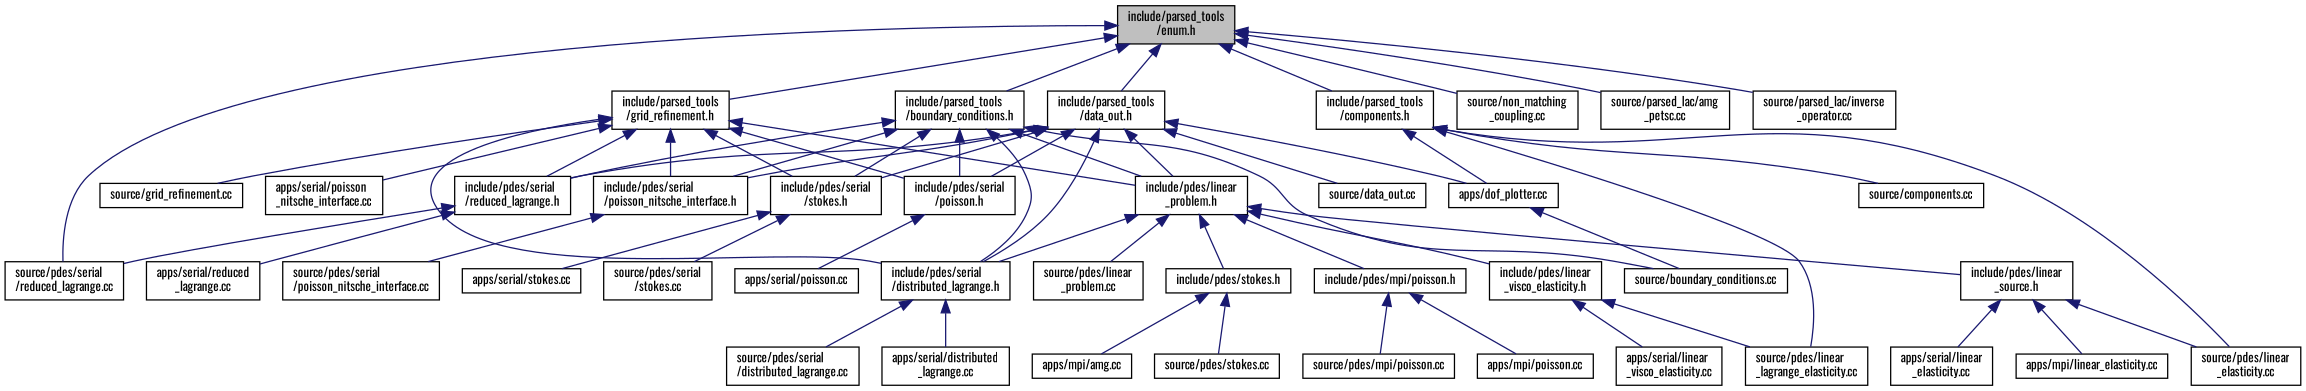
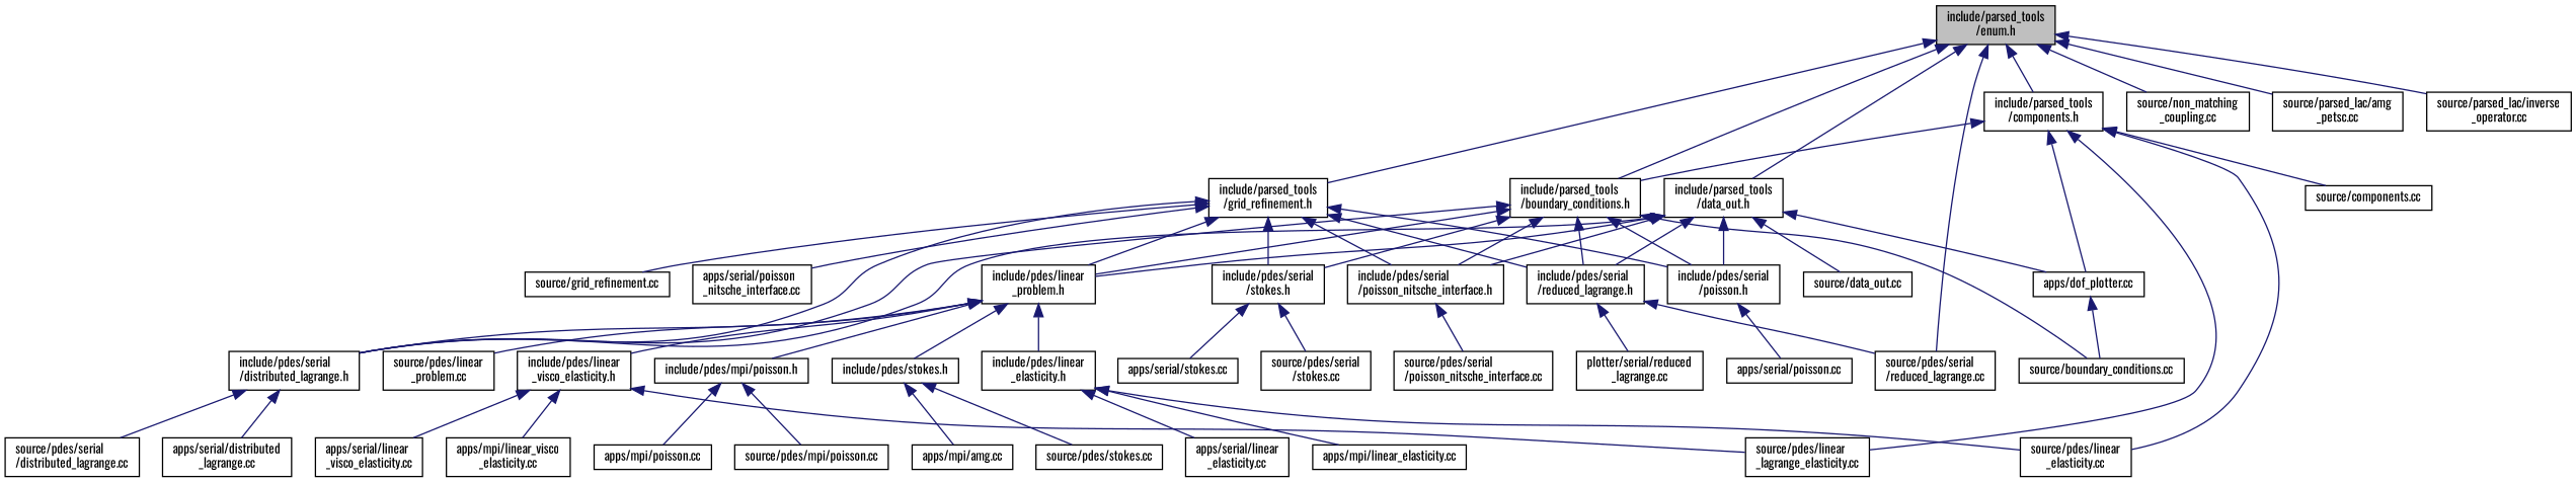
  digraph {
    fontname=Oswald
    node [color=black fontname=Oswald fontsize=10 shape=record]
    edge [color=midnightblue dir=back fontname=Oswald fontsize=10 labelfontname=Helvetica labelfontsize=10 style=solid]
    n1 [fillcolor=grey75 fontcolor=black height=0.2 label="include/parsed_tools\l/enum.h" style=filled width=0.4]
    n2 [height=0.2 label="include/parsed_tools\l/boundary_conditions.h" width=0.4]
    n3 [height=0.2 label="source/pdes/serial\l/reduced_lagrange.cc" width=0.4]
    n4 [height=0.2 label="include/parsed_tools\l/components.h" width=0.4]
    n5 [height=0.2 label="include/parsed_tools\l/data_out.h" width=0.4]
    n6 [height=0.2 label="include/parsed_tools\l/grid_refinement.h" width=0.4]
    n7 [height=0.2 label="source/non_matching\l_coupling.cc" width=0.4]
    n8 [height=0.2 label="source/parsed_lac/amg\l_petsc.cc" width=0.4]
    n9 [height=0.2 label="source/parsed_lac/inverse\l_operator.cc" width=0.4]
    n10 [height=0.2 label="include/pdes/linear\l_problem.h" width=0.4]
    n11 [height=0.2 label="include/pdes/serial\l/distributed_lagrange.h" width=0.4]
    n12 [height=0.2 label="include/pdes/serial\l/poisson.h" width=0.4]
    n13 [height=0.2 label="include/pdes/serial\l/poisson_nitsche_interface.h" width=0.4]
    n14 [height=0.2 label="include/pdes/serial\l/reduced_lagrange.h" width=0.4]
    n15 [height=0.2 label="include/pdes/serial\l/stokes.h" width=0.4]
    n16 [height=0.2 label="source/boundary_conditions.cc" width=0.4]
    n17 [height=0.2 label="source/pdes/linear\l_elasticity.cc" width=0.4]
    n18 [height=0.2 label="source/pdes/linear\l_lagrange_elasticity.cc" width=0.4]
    n19 [height=0.2 label="source/components.cc" width=0.4]
    n20 [height=0.2 label="apps/dof_plotter.cc" width=0.4]
    n21 [height=0.2 label="source/data_out.cc" width=0.4]
    n22 [height=0.2 label="apps/serial/poisson\l_nitsche_interface.cc" width=0.4]
    n23 [height=0.2 label="source/grid_refinement.cc" width=0.4]
-   n24 [height=0.2 label="include/pdes/linear\l_source.h" width=0.4]
+   n24 [height=0.2 label="include/pdes/linear\l_elasticity.h" width=0.4]
    n25 [height=0.2 label="include/pdes/linear\l_visco_elasticity.h" width=0.4]
    n26 [height=0.2 label="include/pdes/mpi/poisson.h" width=0.4]
    n27 [height=0.2 label="include/pdes/stokes.h" width=0.4]
    n28 [height=0.2 label="source/pdes/linear\l_problem.cc" width=0.4]
    n29 [height=0.2 label="source/pdes/serial\l/distributed_lagrange.cc" width=0.4]
    n30 [height=0.2 label="apps/serial/distributed\l_lagrange.cc" width=0.4]
    n31 [height=0.2 label="apps/serial/poisson.cc" width=0.4]
    n32 [height=0.2 label="source/pdes/serial\l/poisson_nitsche_interface.cc" width=0.4]
-   n33 [height=0.2 label="apps/serial/reduced\l_lagrange.cc" width=0.4]
+   n33 [height=0.2 label="plotter/serial/reduced\l_lagrange.cc" width=0.4]
    n34 [height=0.2 label="source/pdes/serial\l/stokes.cc" width=0.4]
    n35 [height=0.2 label="apps/serial/stokes.cc" width=0.4]
    n36 [height=0.2 label="apps/mpi/linear_elasticity.cc" width=0.4]
    n37 [height=0.2 label="apps/serial/linear\l_elasticity.cc" width=0.4]
+   n38 [height=0.2 label="apps/mpi/linear_visco\l_elasticity.cc" width=0.4]
    n39 [height=0.2 label="apps/serial/linear\l_visco_elasticity.cc" width=0.4]
    n40 [height=0.2 label="source/pdes/mpi/poisson.cc" width=0.4]
    n41 [height=0.2 label="apps/mpi/poisson.cc" width=0.4]
    n42 [height=0.2 label="source/pdes/stokes.cc" width=0.4]
    n43 [height=0.2 label="apps/mpi/amg.cc" width=0.4]
    n1 -> n2
    n1 -> n3
    n1 -> n4
    n1 -> n5
    n1 -> n6
    n1 -> n7
    n1 -> n8
    n1 -> n9
    n2 -> n10
    n2 -> n11
    n2 -> n12
    n2 -> n13
    n2 -> n14
    n2 -> n15
    n2 -> n16
+   n4 -> n2
    n4 -> n17
    n4 -> n18
    n4 -> n19
    n4 -> n20
    n5 -> n10
    n5 -> n11
    n5 -> n12
    n5 -> n13
    n5 -> n14
-   n5 -> n15
    n5 -> n20
    n5 -> n21
    n6 -> n10
    n6 -> n11
    n6 -> n12
    n6 -> n13
    n6 -> n14
    n6 -> n15
    n6 -> n22
    n6 -> n23
    n10 -> n11
    n10 -> n24
    n10 -> n25
    n10 -> n26
    n10 -> n27
    n10 -> n28
    n11 -> n29
    n11 -> n30
    n12 -> n31
    n13 -> n32
    n14 -> n3
    n14 -> n33
    n15 -> n34
    n15 -> n35
    n20 -> n16
    n24 -> n17
    n24 -> n36
    n24 -> n37
    n25 -> n18
+   n25 -> n38
    n25 -> n39
    n26 -> n40
    n26 -> n41
    n27 -> n42
    n27 -> n43
  }
